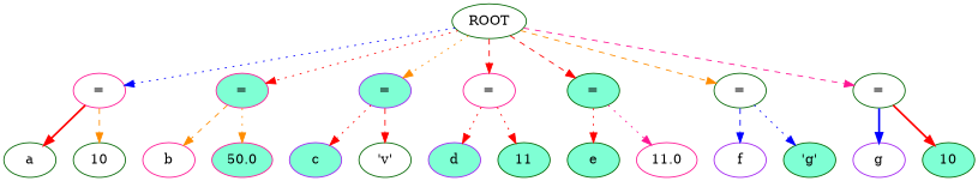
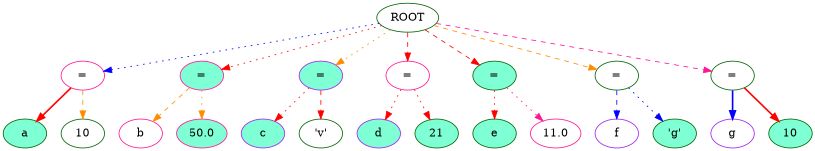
  strict digraph {
    node [color=darkgreen fillcolor=white style=filled]
    edge [color=red style=dotted]
    n1 [color=deeppink label="="]
-   n2 [label=a]
+   n2 [fillcolor=aquamarine label=a]
    n3 [label=10]
    n4 [color=deeppink fillcolor=aquamarine label="="]
    n5 [color=deeppink label=b]
    n6 [color=deeppink fillcolor=aquamarine label=50.0]
    n7 [color=purple fillcolor=aquamarine label="="]
    n8 [color=purple fillcolor=aquamarine label=c]
    n9 [label="'v'"]
    n10 [color=deeppink label="="]
    n11 [color=purple fillcolor=aquamarine label=d]
-   n12 [fillcolor=aquamarine label=11]
+   n12 [fillcolor=aquamarine label=21]
    n13 [fillcolor=aquamarine label="="]
    n14 [fillcolor=aquamarine label=e]
    n15 [color=deeppink label=11.0]
    n16 [label="="]
    n17 [color=purple label=f]
    n18 [fillcolor=aquamarine label="'g'"]
    n19 [label="="]
    n20 [color=purple label=g]
    n21 [fillcolor=aquamarine label=10]
    ROOT
    n1 -> n2 [style=bold]
    n1 -> n3 [color=darkorange style=dashed]
    n4 -> n5 [color=darkorange style=dashed]
    n4 -> n6 [color=darkorange]
    n7 -> n8
    n7 -> n9 [style=dashed]
    n10 -> n11
    n10 -> n12
    n13 -> n14
    n13 -> n15 [color=deeppink]
    n16 -> n17 [color=blue style=dashed]
    n16 -> n18 [color=blue]
    n19 -> n20 [color=blue style=bold]
    n19 -> n21 [style=bold]
    ROOT -> n1 [color=blue]
    ROOT -> n4
    ROOT -> n7 [color=darkorange]
    ROOT -> n10 [style=dashed]
    ROOT -> n13 [style=dashed]
    ROOT -> n16 [color=darkorange style=dashed]
    ROOT -> n19 [color=deeppink style=dashed]
  }
